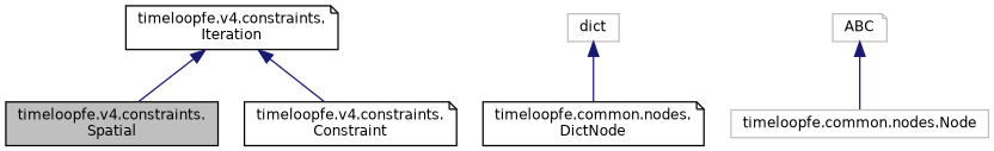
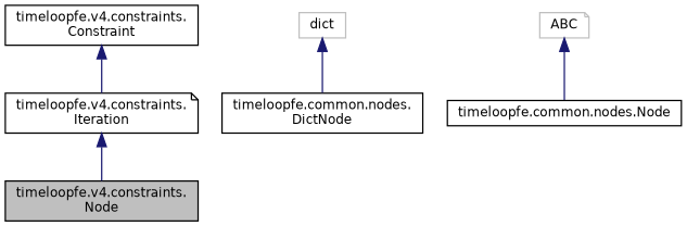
  digraph {
    node [color=black fillcolor=white fontname=Helvetica fontsize=10 shape=box style=filled]
    edge [color=midnightblue dir=back fontname=Helvetica fontsize=10 labelfontname=Helvetica labelfontsize=10 style=solid]
-   n1 [fillcolor=grey75 fontcolor=black height=0.2 label="timeloopfe.v4.constraints.\lSpatial" width=0.4]
+   n1 [fillcolor=grey75 fontcolor=black height=0.2 label="timeloopfe.v4.constraints.\lNode" width=0.4]
    n2 [height=0.2 label="timeloopfe.v4.constraints.\lIteration" shape=note width=0.4]
-   n3 [height=0.2 label="timeloopfe.v4.constraints.\lConstraint" shape=note width=0.4]
-   n4 [height=0.2 label="timeloopfe.common.nodes.\lDictNode" shape=note width=0.4]
-   n5 [color=grey75 height=0.2 label="timeloopfe.common.nodes.Node" width=0.4]
+   n3 [height=0.2 label="timeloopfe.v4.constraints.\lConstraint" width=0.4]
+   n4 [height=0.2 label="timeloopfe.common.nodes.\lDictNode" width=0.4]
+   n5 [height=0.2 label="timeloopfe.common.nodes.Node" width=0.4]
    n6 [color=grey75 height=0.2 label=ABC shape=note width=0.4]
    n7 [color=grey75 height=0.2 label=dict width=0.4]
    n2 -> n1
-   n2 -> n3
+   n3 -> n2
    n6 -> n5
    n7 -> n4
  }
